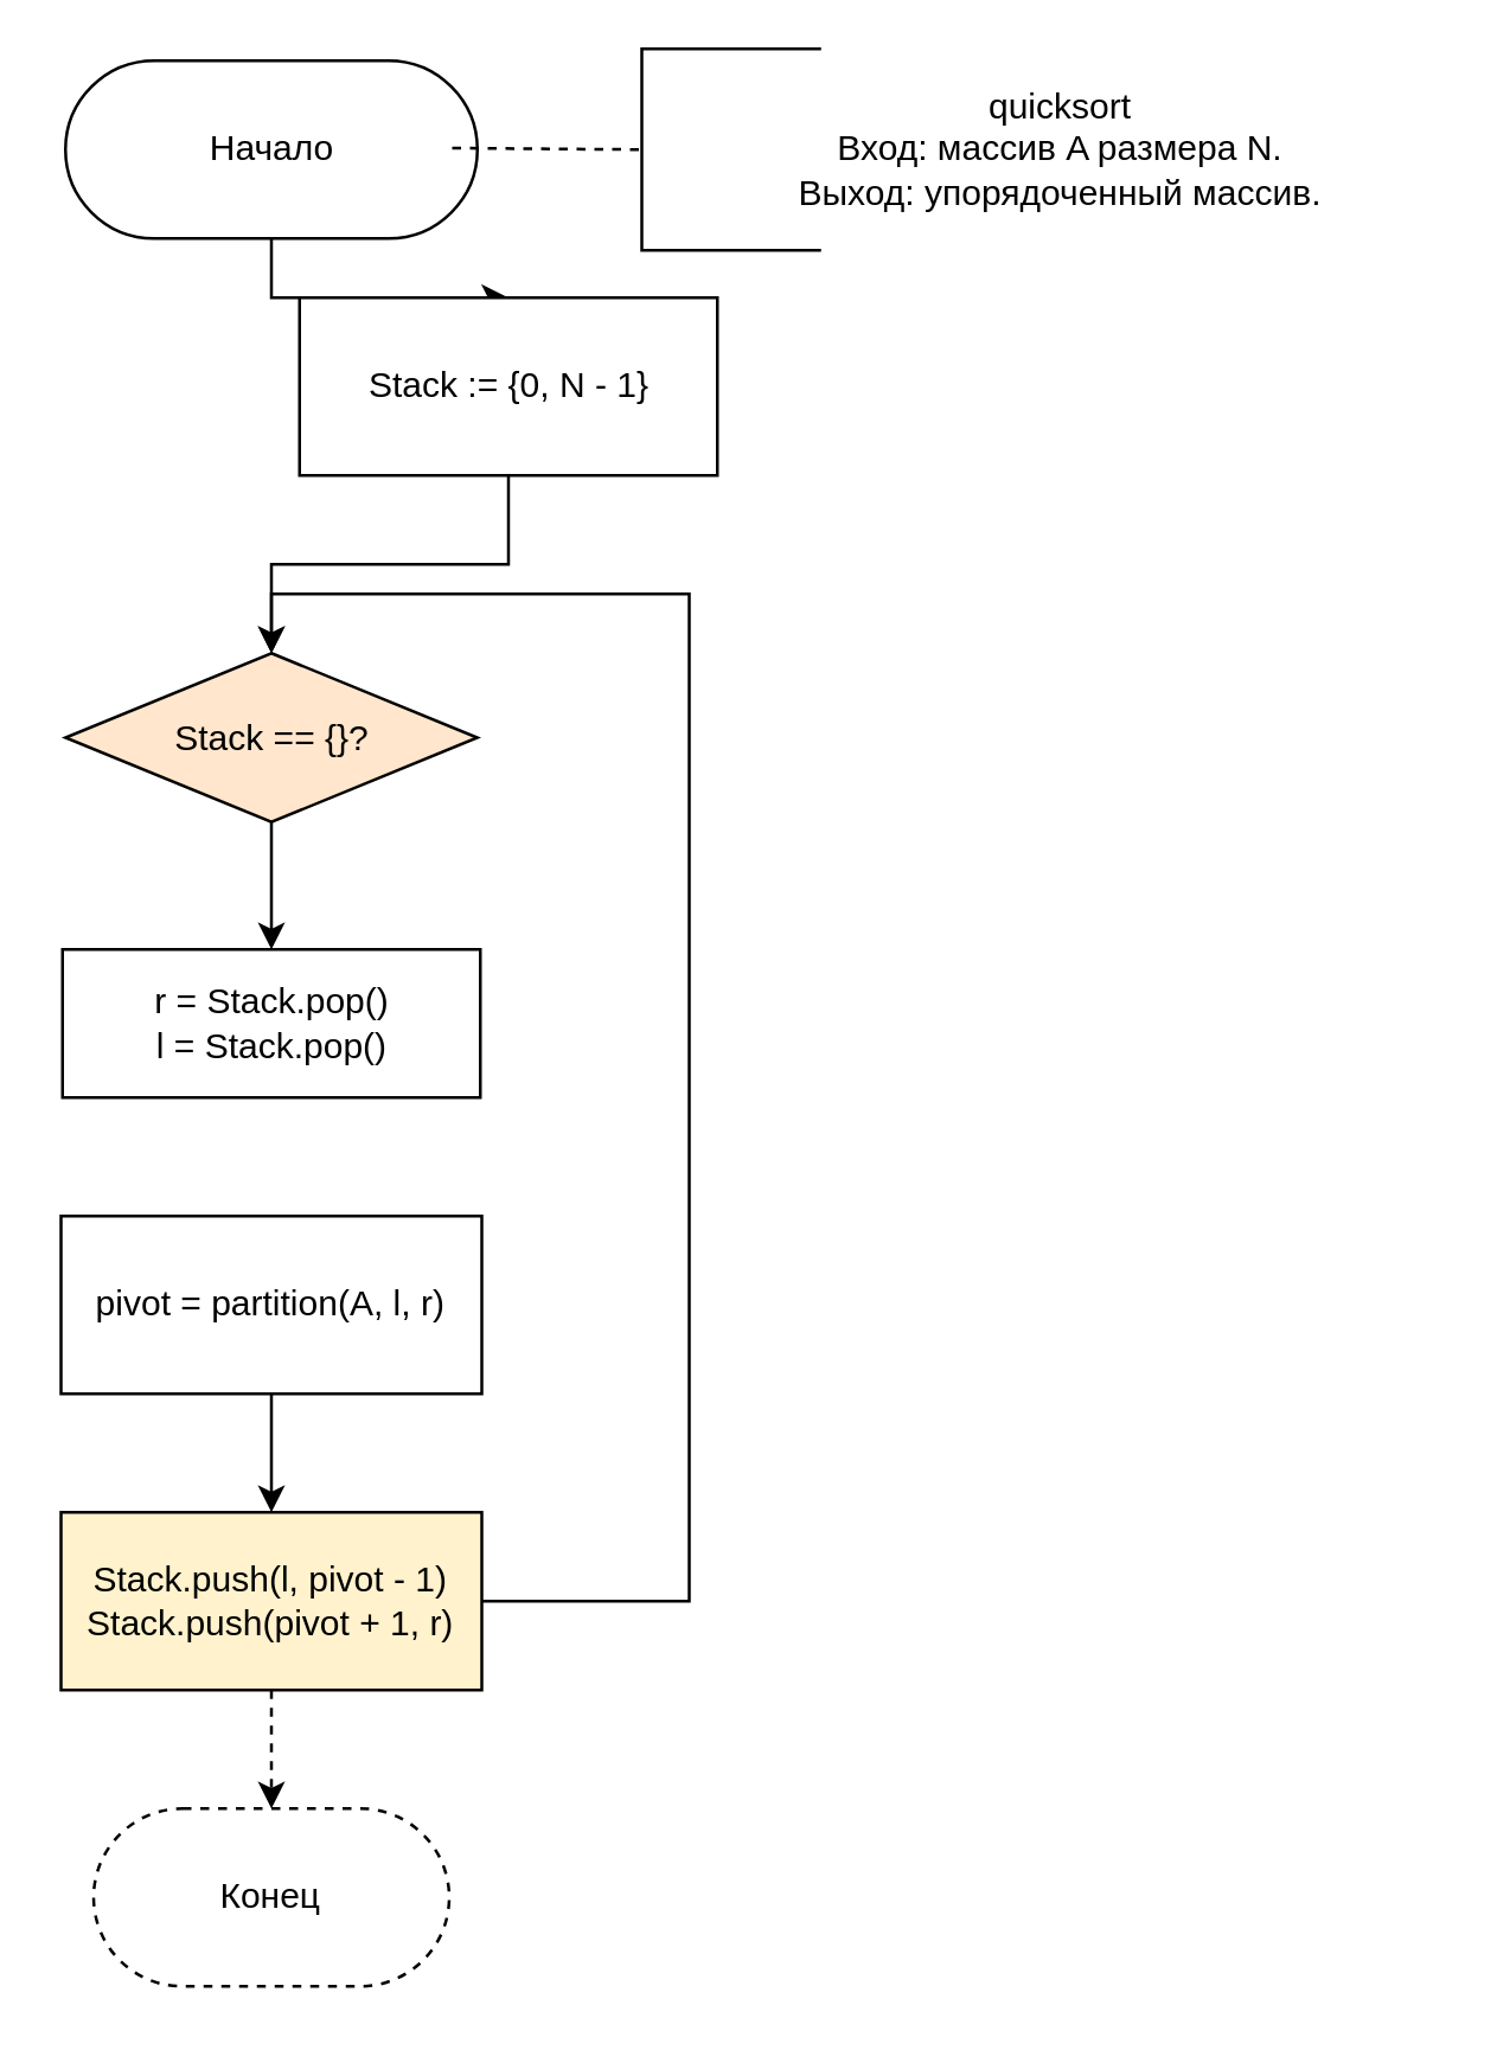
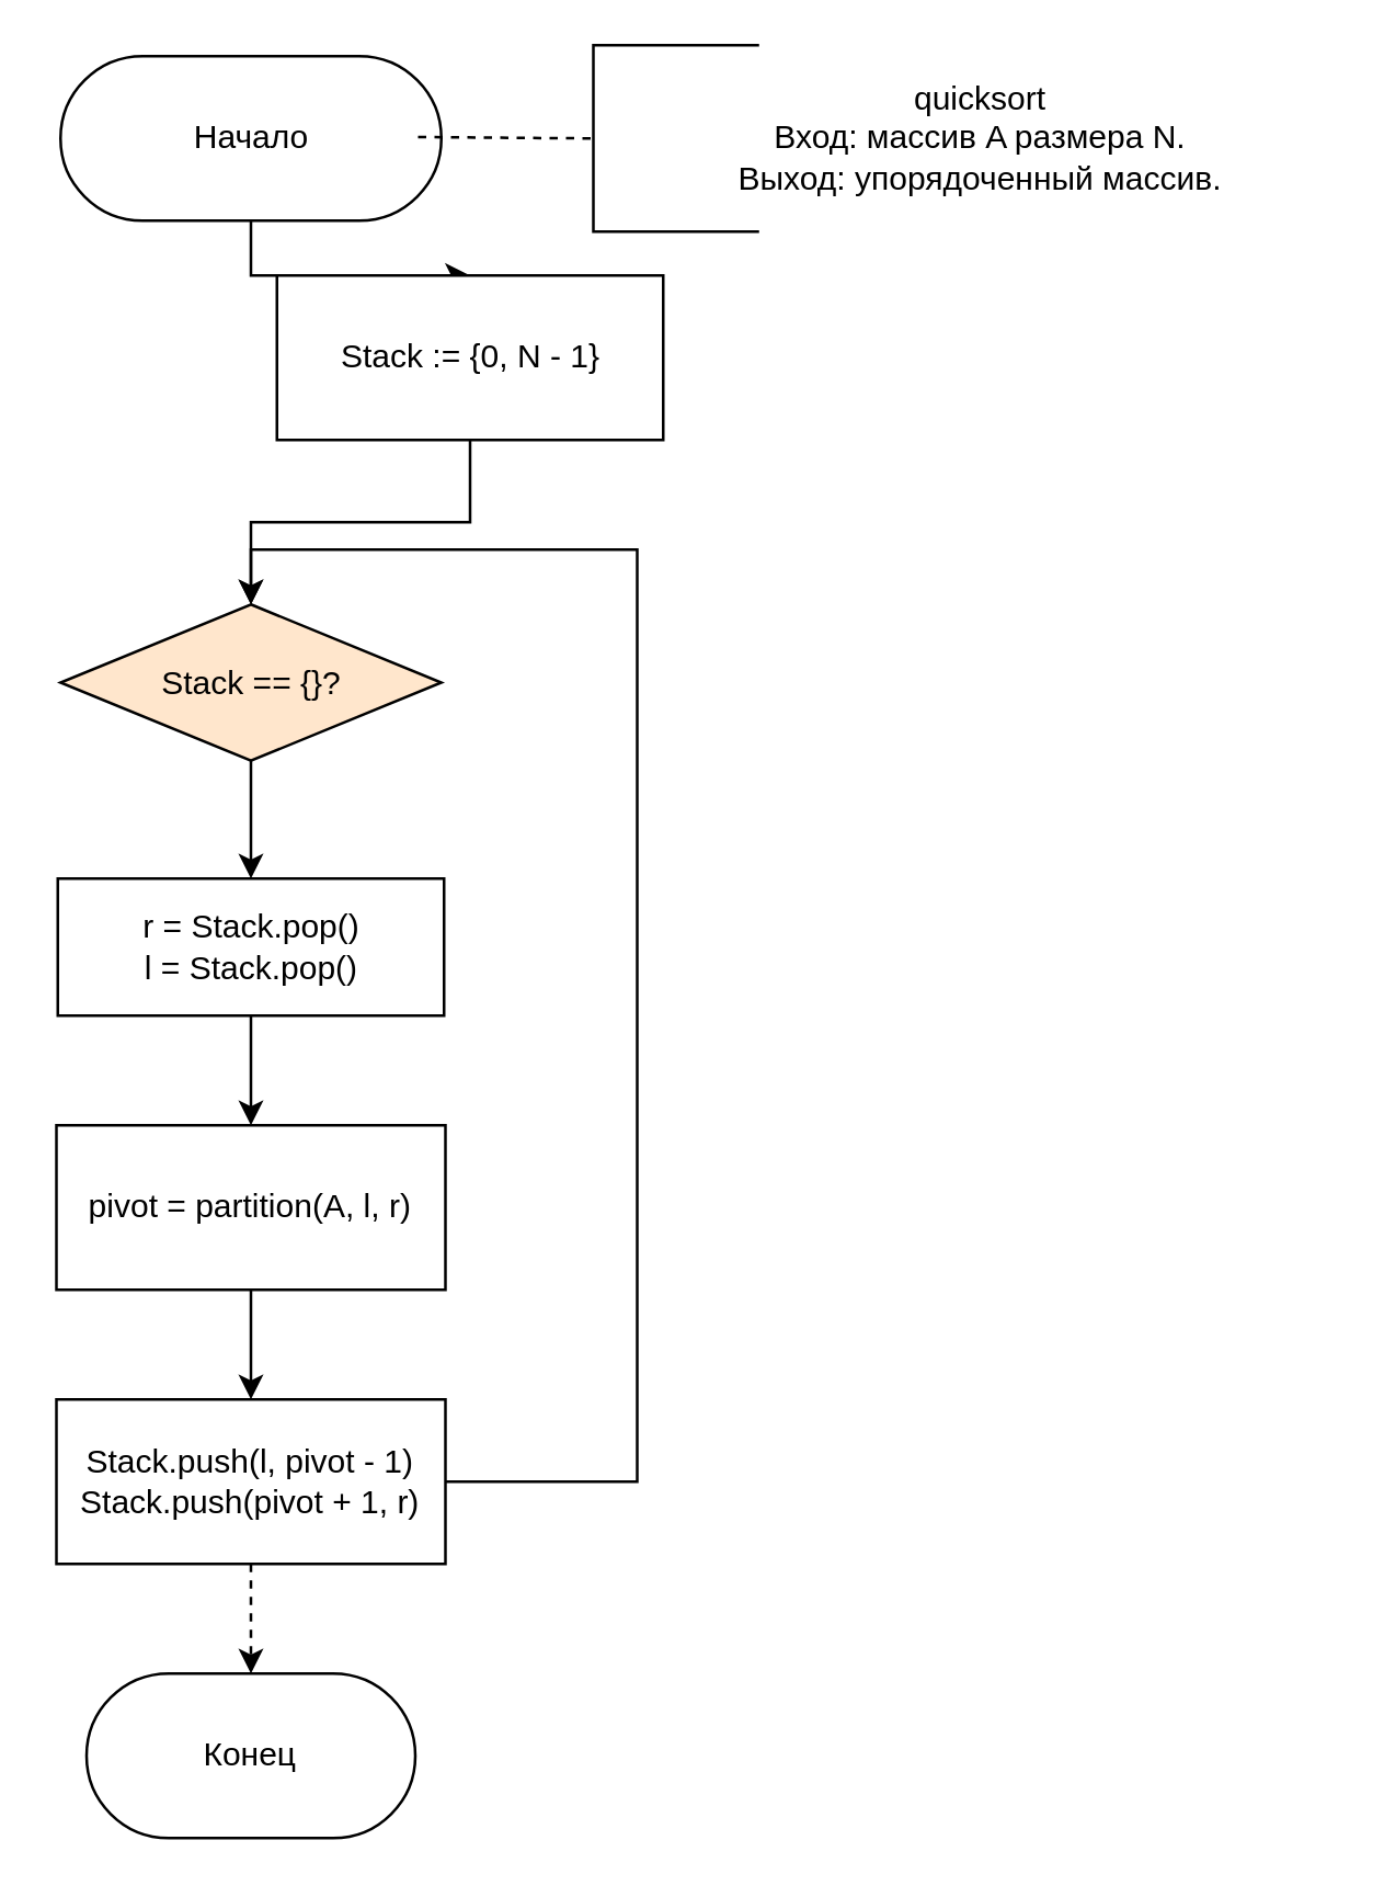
  <mxCell id="0" />
  <mxCell id="1" parent="0" />
  <mxCell id="2" value="" style="edgeStyle=orthogonalEdgeStyle;rounded=0;orthogonalLoop=1;jettySize=auto;html=1;" parent="1" source="3" target="13" edge="1"><mxGeometry relative="1" as="geometry" /></mxCell>
  <mxCell id="3" value="Начало" style="rounded=1;whiteSpace=wrap;html=1;arcSize=50;" parent="1" vertex="1"><mxGeometry x="21.5" y="20" width="139" height="60" as="geometry" /></mxCell>
  <mxCell id="4" value="quicksort&lt;br&gt;Вход: массив A размера N.&lt;br&gt;Выход: упорядоченный массив." style="text;html=1;strokeColor=none;fillColor=none;align=center;verticalAlign=middle;whiteSpace=wrap;rounded=0;" parent="1" vertex="1"><mxGeometry x="232" y="30" width="250.5" height="40" as="geometry" /></mxCell>
- <mxCell id="5" value="Конец" style="rounded=1;whiteSpace=wrap;html=1;arcSize=50;dashed=1;" parent="1" vertex="1"><mxGeometry x="31" y="610" width="120" height="60" as="geometry" /></mxCell>
+ <mxCell id="5" value="Конец" style="rounded=1;whiteSpace=wrap;html=1;arcSize=50;" parent="1" vertex="1"><mxGeometry x="31" y="610" width="120" height="60" as="geometry" /></mxCell>
  <mxCell id="6" value="" style="shape=partialRectangle;whiteSpace=wrap;html=1;bottom=1;right=1;left=1;top=0;fillColor=none;routingCenterX=-0.5;rotation=90;" parent="1" vertex="1"><mxGeometry x="212" y="20" width="68" height="60" as="geometry" /></mxCell>
  <mxCell id="7" value="" style="endArrow=none;dashed=1;html=1;entryX=0.5;entryY=1;entryDx=0;entryDy=0;" parent="1" target="6" edge="1"><mxGeometry width="50" height="50" relative="1" as="geometry"><mxPoint x="152" y="49.5" as="sourcePoint" /><mxPoint x="192" y="50" as="targetPoint" /></mxGeometry></mxCell>
  <mxCell id="8" value="" style="edgeStyle=orthogonalEdgeStyle;rounded=0;orthogonalLoop=1;jettySize=auto;html=1;" parent="1" source="9" target="11" edge="1"><mxGeometry relative="1" as="geometry" /></mxCell>
  <mxCell id="9" value="Stack == {}?" style="rhombus;whiteSpace=wrap;html=1;fillColor=#ffe6cc;" parent="1" vertex="1"><mxGeometry x="21.5" y="220" width="139" height="57" as="geometry" /></mxCell>
+ <mxCell id="10" value="" style="edgeStyle=orthogonalEdgeStyle;rounded=0;orthogonalLoop=1;jettySize=auto;html=1;" parent="1" source="11" target="15" edge="1"><mxGeometry relative="1" as="geometry" /></mxCell>
  <mxCell id="11" value="&lt;div&gt;r = Stack.pop()&lt;/div&gt;&lt;div&gt;l = Stack.pop()&lt;/div&gt;" style="rounded=0;whiteSpace=wrap;html=1;" parent="1" vertex="1"><mxGeometry x="20.5" y="320" width="141" height="50" as="geometry" /></mxCell>
  <mxCell id="12" value="" style="edgeStyle=orthogonalEdgeStyle;rounded=0;orthogonalLoop=1;jettySize=auto;html=1;" parent="1" source="13" target="9" edge="1"><mxGeometry relative="1" as="geometry" /></mxCell>
  <mxCell id="13" value="Stack := {0, N - 1}" style="rounded=0;whiteSpace=wrap;html=1;" parent="1" vertex="1"><mxGeometry x="100.5" y="100" width="141" height="60" as="geometry" /></mxCell>
  <mxCell id="14" value="" style="edgeStyle=orthogonalEdgeStyle;rounded=0;orthogonalLoop=1;jettySize=auto;html=1;" parent="1" source="15" target="18" edge="1"><mxGeometry relative="1" as="geometry" /></mxCell>
  <mxCell id="15" value="pivot = partition(A, l, r)" style="whiteSpace=wrap;html=1;rounded=0;" parent="1" vertex="1"><mxGeometry x="20" y="410" width="142" height="60" as="geometry" /></mxCell>
  <mxCell id="16" value="" style="edgeStyle=orthogonalEdgeStyle;rounded=0;orthogonalLoop=1;jettySize=auto;html=1;dashed=1;" parent="1" source="18" target="5" edge="1"><mxGeometry relative="1" as="geometry" /></mxCell>
  <mxCell id="17" style="edgeStyle=orthogonalEdgeStyle;rounded=0;orthogonalLoop=1;jettySize=auto;html=1;" parent="1" source="18" edge="1"><mxGeometry relative="1" as="geometry"><mxPoint x="91" y="220" as="targetPoint" /><Array as="points"><mxPoint x="232" y="540" /><mxPoint x="232" y="200" /><mxPoint x="91" y="200" /></Array></mxGeometry></mxCell>
- <mxCell id="18" value="Stack.push(l, pivot - 1)&lt;br&gt;Stack.push(pivot + 1, r)" style="whiteSpace=wrap;html=1;rounded=0;fillColor=#fff2cc;" parent="1" vertex="1"><mxGeometry x="20" y="510" width="142" height="60" as="geometry" /></mxCell>
+ <mxCell id="18" value="Stack.push(l, pivot - 1)&lt;br&gt;Stack.push(pivot + 1, r)" style="whiteSpace=wrap;html=1;rounded=0;" parent="1" vertex="1"><mxGeometry x="20" y="510" width="142" height="60" as="geometry" /></mxCell>
